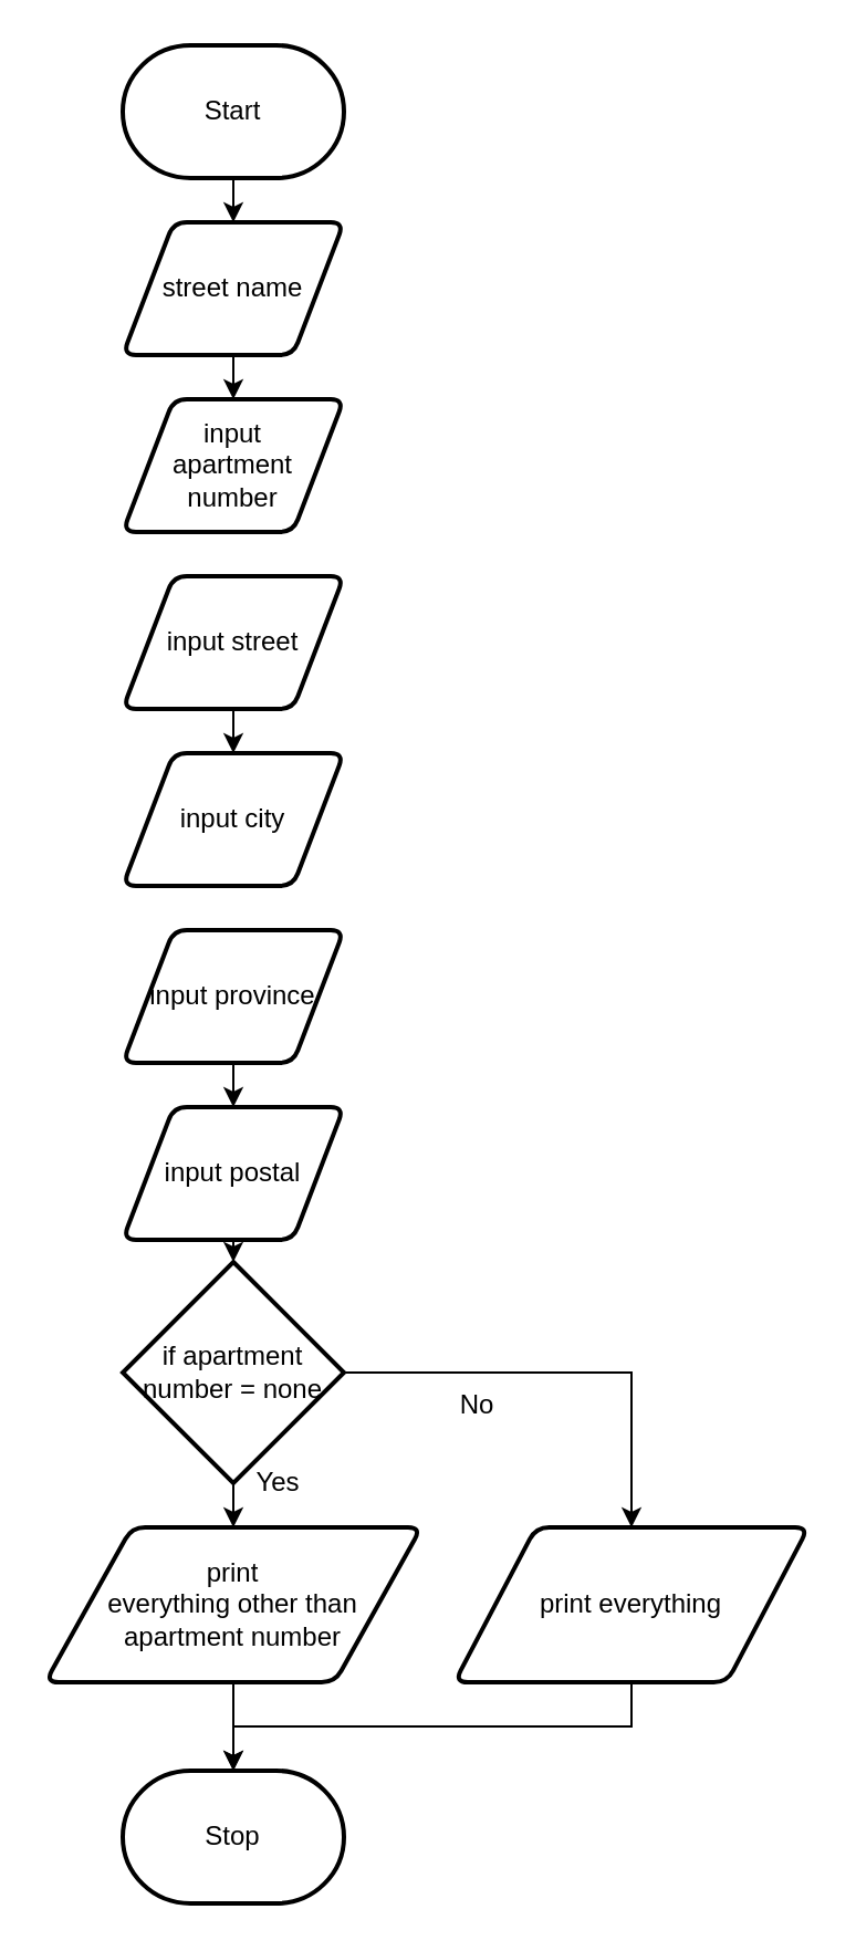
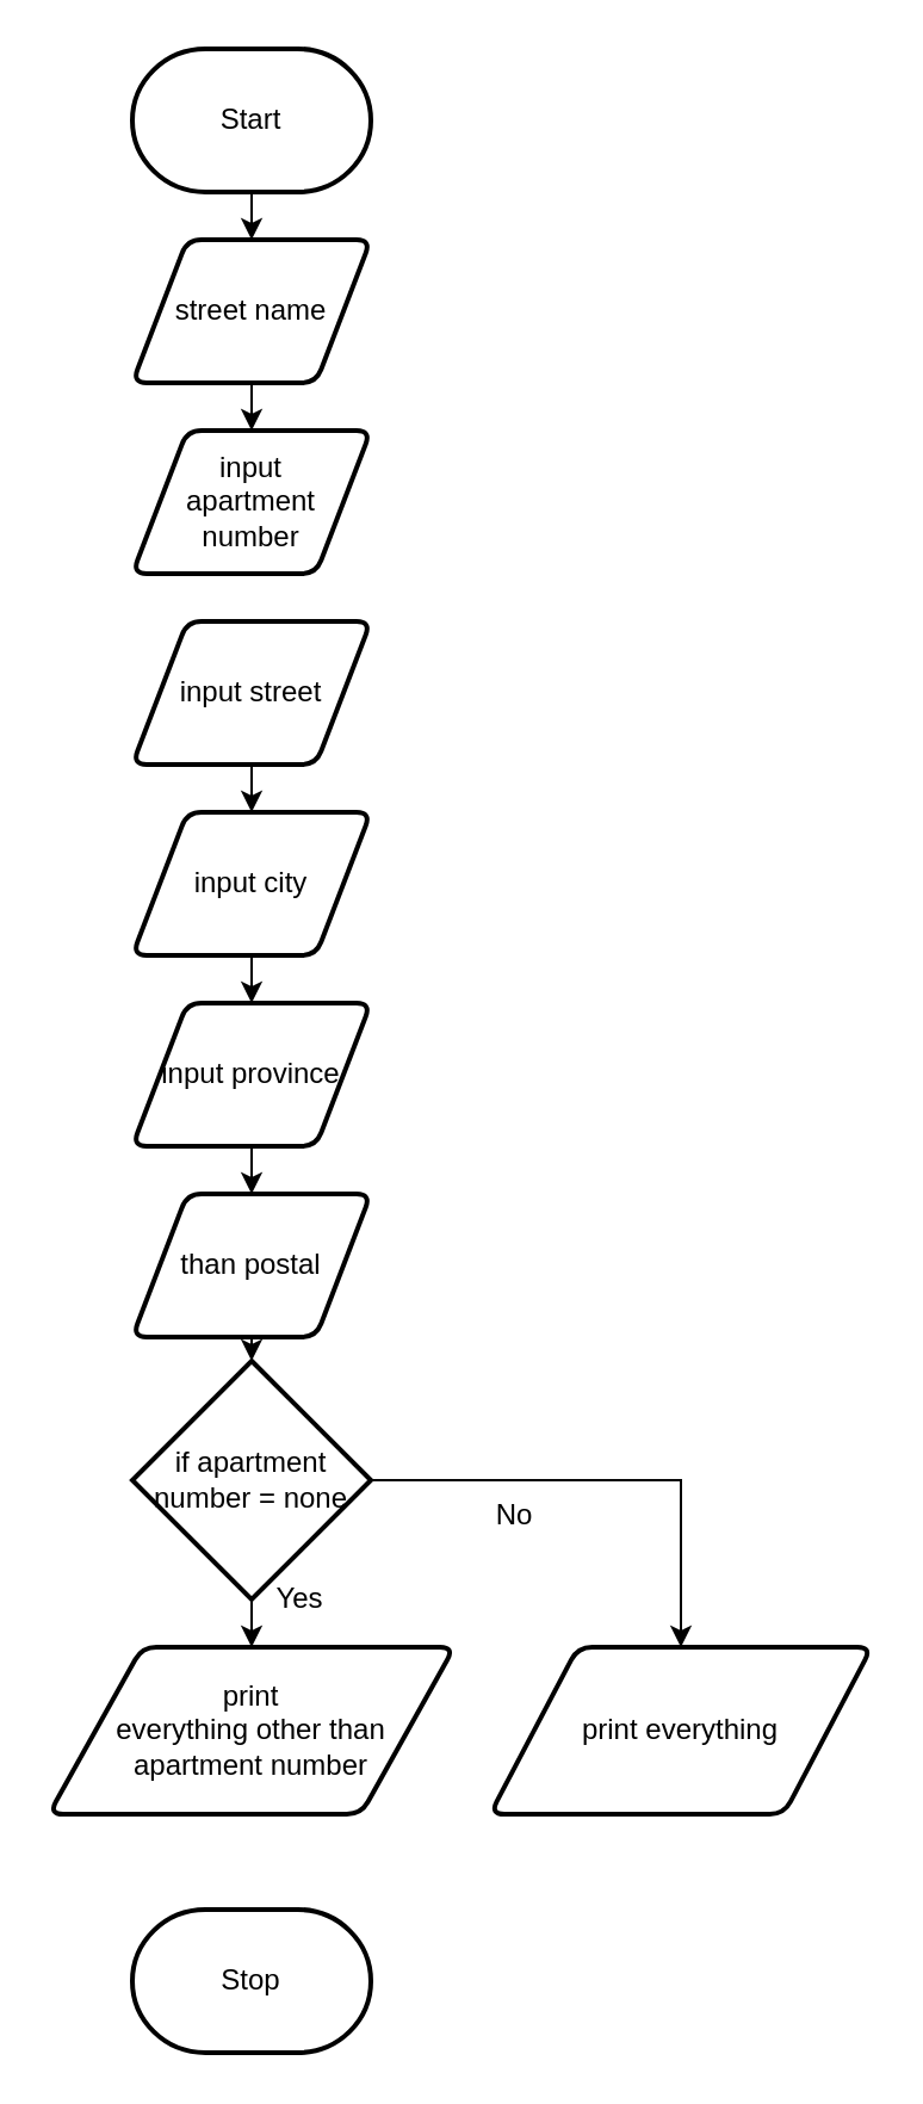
  <mxCell id="0" />
  <mxCell id="1" parent="0" />
  <mxCell id="2" style="edgeStyle=orthogonalEdgeStyle;rounded=0;orthogonalLoop=1;jettySize=auto;html=1;exitX=0.5;exitY=1;exitDx=0;exitDy=0;exitPerimeter=0;entryX=0.5;entryY=0;entryDx=0;entryDy=0;" edge="1" parent="1" source="3" target="5"><mxGeometry relative="1" as="geometry" /></mxCell>
  <mxCell id="3" value="Start" style="strokeWidth=2;html=1;shape=mxgraph.flowchart.terminator;whiteSpace=wrap;" vertex="1" parent="1"><mxGeometry x="55" y="20" width="100" height="60" as="geometry" /></mxCell>
  <mxCell id="4" style="edgeStyle=orthogonalEdgeStyle;rounded=0;orthogonalLoop=1;jettySize=auto;html=1;exitX=0.5;exitY=1;exitDx=0;exitDy=0;entryX=0.5;entryY=0;entryDx=0;entryDy=0;" edge="1" parent="1" source="5" target="6"><mxGeometry relative="1" as="geometry" /></mxCell>
  <mxCell id="5" value="street name" style="shape=parallelogram;html=1;strokeWidth=2;perimeter=parallelogramPerimeter;whiteSpace=wrap;rounded=1;arcSize=12;size=0.23;" vertex="1" parent="1"><mxGeometry x="55" y="100" width="100" height="60" as="geometry" /></mxCell>
  <mxCell id="6" value="input &lt;br&gt;apartment number" style="shape=parallelogram;html=1;strokeWidth=2;perimeter=parallelogramPerimeter;whiteSpace=wrap;rounded=1;arcSize=12;size=0.23;" vertex="1" parent="1"><mxGeometry x="55" y="180" width="100" height="60" as="geometry" /></mxCell>
  <mxCell id="7" style="edgeStyle=orthogonalEdgeStyle;rounded=0;orthogonalLoop=1;jettySize=auto;html=1;exitX=0.5;exitY=1;exitDx=0;exitDy=0;entryX=0.5;entryY=0;entryDx=0;entryDy=0;" edge="1" parent="1" source="8" target="10"><mxGeometry relative="1" as="geometry" /></mxCell>
  <mxCell id="8" value="input street" style="shape=parallelogram;html=1;strokeWidth=2;perimeter=parallelogramPerimeter;whiteSpace=wrap;rounded=1;arcSize=12;size=0.23;" vertex="1" parent="1"><mxGeometry x="55" y="260" width="100" height="60" as="geometry" /></mxCell>
+ <mxCell id="9" style="edgeStyle=orthogonalEdgeStyle;rounded=0;orthogonalLoop=1;jettySize=auto;html=1;exitX=0.5;exitY=1;exitDx=0;exitDy=0;entryX=0.5;entryY=0;entryDx=0;entryDy=0;" edge="1" parent="1" source="10" target="12"><mxGeometry relative="1" as="geometry" /></mxCell>
  <mxCell id="10" value="input city" style="shape=parallelogram;html=1;strokeWidth=2;perimeter=parallelogramPerimeter;whiteSpace=wrap;rounded=1;arcSize=12;size=0.23;" vertex="1" parent="1"><mxGeometry x="55" y="340" width="100" height="60" as="geometry" /></mxCell>
  <mxCell id="11" style="edgeStyle=orthogonalEdgeStyle;rounded=0;orthogonalLoop=1;jettySize=auto;html=1;exitX=0.5;exitY=1;exitDx=0;exitDy=0;entryX=0.5;entryY=0;entryDx=0;entryDy=0;" edge="1" parent="1" source="12" target="14"><mxGeometry relative="1" as="geometry" /></mxCell>
  <mxCell id="12" value="input province" style="shape=parallelogram;html=1;strokeWidth=2;perimeter=parallelogramPerimeter;whiteSpace=wrap;rounded=1;arcSize=12;size=0.23;" vertex="1" parent="1"><mxGeometry x="55" y="420" width="100" height="60" as="geometry" /></mxCell>
  <mxCell id="13" style="edgeStyle=orthogonalEdgeStyle;rounded=0;orthogonalLoop=1;jettySize=auto;html=1;exitX=0.5;exitY=1;exitDx=0;exitDy=0;entryX=0.5;entryY=0;entryDx=0;entryDy=0;entryPerimeter=0;" edge="1" parent="1" source="14" target="17"><mxGeometry relative="1" as="geometry" /></mxCell>
- <mxCell id="14" value="input postal" style="shape=parallelogram;html=1;strokeWidth=2;perimeter=parallelogramPerimeter;whiteSpace=wrap;rounded=1;arcSize=12;size=0.23;" vertex="1" parent="1"><mxGeometry x="55" y="500" width="100" height="60" as="geometry" /></mxCell>
+ <mxCell id="14" value="than postal" style="shape=parallelogram;html=1;strokeWidth=2;perimeter=parallelogramPerimeter;whiteSpace=wrap;rounded=1;arcSize=12;size=0.23;" vertex="1" parent="1"><mxGeometry x="55" y="500" width="100" height="60" as="geometry" /></mxCell>
  <mxCell id="15" style="edgeStyle=orthogonalEdgeStyle;rounded=0;orthogonalLoop=1;jettySize=auto;html=1;exitX=0.5;exitY=1;exitDx=0;exitDy=0;exitPerimeter=0;entryX=0.5;entryY=0;entryDx=0;entryDy=0;" edge="1" parent="1" source="17" target="19"><mxGeometry relative="1" as="geometry" /></mxCell>
  <mxCell id="16" style="edgeStyle=orthogonalEdgeStyle;rounded=0;orthogonalLoop=1;jettySize=auto;html=1;exitX=1;exitY=0.5;exitDx=0;exitDy=0;exitPerimeter=0;entryX=0.5;entryY=0;entryDx=0;entryDy=0;" edge="1" parent="1" source="17" target="21"><mxGeometry relative="1" as="geometry" /></mxCell>
  <mxCell id="17" value="if apartment number = none" style="strokeWidth=2;html=1;shape=mxgraph.flowchart.decision;whiteSpace=wrap;" vertex="1" parent="1"><mxGeometry x="55" y="570" width="100" height="100" as="geometry" /></mxCell>
- <mxCell id="18" style="edgeStyle=orthogonalEdgeStyle;rounded=0;orthogonalLoop=1;jettySize=auto;html=1;exitX=0.5;exitY=1;exitDx=0;exitDy=0;entryX=0.5;entryY=0;entryDx=0;entryDy=0;entryPerimeter=0;" edge="1" parent="1" source="19" target="22"><mxGeometry relative="1" as="geometry" /></mxCell>
  <mxCell id="19" value="print &lt;br&gt;everything other than apartment number" style="shape=parallelogram;html=1;strokeWidth=2;perimeter=parallelogramPerimeter;whiteSpace=wrap;rounded=1;arcSize=12;size=0.23;" vertex="1" parent="1"><mxGeometry x="20" y="690" width="170" height="70" as="geometry" /></mxCell>
- <mxCell id="20" style="edgeStyle=orthogonalEdgeStyle;rounded=0;orthogonalLoop=1;jettySize=auto;html=1;exitX=0.5;exitY=1;exitDx=0;exitDy=0;entryX=0.5;entryY=0;entryDx=0;entryDy=0;entryPerimeter=0;" edge="1" parent="1" source="21" target="22"><mxGeometry relative="1" as="geometry"><Array as="points"><mxPoint x="285" y="780" /></Array></mxGeometry></mxCell>
  <mxCell id="21" value="print everything" style="shape=parallelogram;html=1;strokeWidth=2;perimeter=parallelogramPerimeter;whiteSpace=wrap;rounded=1;arcSize=12;size=0.23;" vertex="1" parent="1"><mxGeometry x="205" y="690" width="160" height="70" as="geometry" /></mxCell>
  <mxCell id="22" value="Stop" style="strokeWidth=2;html=1;shape=mxgraph.flowchart.terminator;whiteSpace=wrap;" vertex="1" parent="1"><mxGeometry x="55" y="800" width="100" height="60" as="geometry" /></mxCell>
  <mxCell id="23" value="No" style="text;html=1;align=center;verticalAlign=middle;resizable=0;points=[];autosize=1;strokeColor=none;" vertex="1" parent="1"><mxGeometry x="200" y="625" width="30" height="20" as="geometry" /></mxCell>
  <mxCell id="24" value="Yes" style="text;html=1;align=center;verticalAlign=middle;resizable=0;points=[];autosize=1;strokeColor=none;" vertex="1" parent="1"><mxGeometry x="105" y="660" width="40" height="20" as="geometry" /></mxCell>
